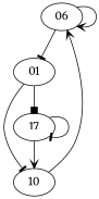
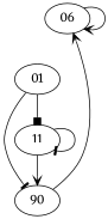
  digraph {
    fontname=Merriweather
    node [fontname=Merriweather]
    edge [arrowhead=vee fontname=Merriweather]
    n1 [label=06]
    01
-   10
-   11 [label=17]
+   10 [label=90]
+   11
    n1 -> n1
-   n1 -> 01 [arrowhead=tee]
    01 -> 10 [arrowhead=tee]
    01 -> 11 [arrowhead=box]
    10 -> n1
    11 -> 10
    11 -> 11 [arrowhead=tee]
  }
